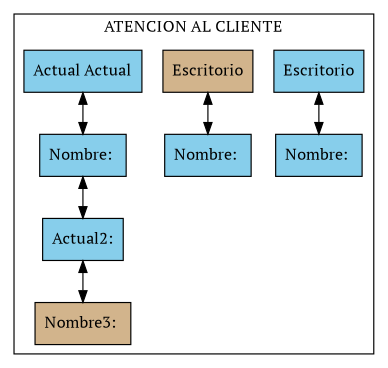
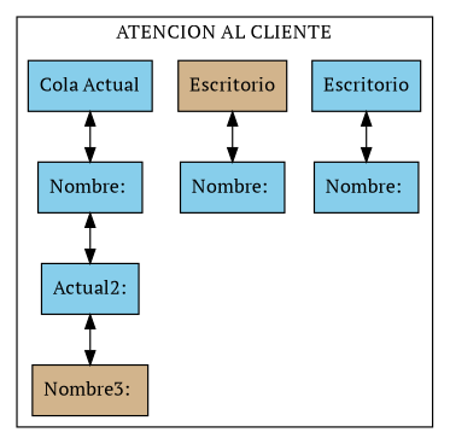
  digraph {
    fontname="PT Serif"
    node [fillcolor=skyblue fontname="PT Serif" shape=box style=filled group=1]
    edge [dir=both fontname="PT Serif"]
    n1 [label=Escritorio group=""]
    n2 [label="Nombre: "]
    n3 [fillcolor=tan label=Escritorio group=""]
    n4 [label="Nombre: "]
-   n5 [label="Actual Actual" group=""]
+   n5 [label="Cola Actual" group=""]
    n6 [label="Nombre: "]
    n7 [label="Actual2:"]
    n8 [fillcolor=tan label="Nombre3: "]
    subgraph cluster_1 {
      label="ATENCION AL CLIENTE"
      n1
      n2
      n3
      n4
      n5
      n6
      n7
      n8
    }
    n1 -> n2
    n3 -> n4
    n5 -> n6
    n6 -> n7
    n7 -> n8
  }
